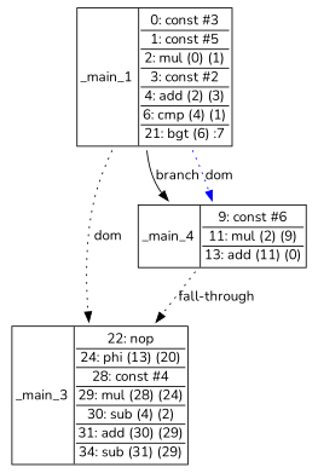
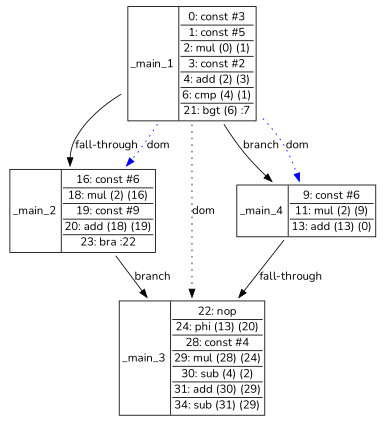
  digraph {
    fontname=Nunito
    node [fontname=Nunito shape=plaintext]
    edge [fontname=Nunito]
    n1 [label=<<table cellspacing="0" cellborder="0"><tr><td>_main_1 </td><vr/><td><table cellspacing="0" cellborder="0" border="0"> 	<tr><td>0: const #3</td></tr><hr/> 	<tr><td>1: const #5</td></tr><hr/> 	<tr><td>2: mul (0) (1)</td></tr><hr/> 	<tr><td>3: const #2</td></tr><hr/> 	<tr><td>4: add (2) (3)</td></tr><hr/> 	<tr><td>6: cmp (4) (1)</td></tr><hr/> 	<tr><td>21: bgt (6) :7</td></tr> </table></td></tr></table>>]
+   n2 [label=<<table cellspacing="0" cellborder="0"><tr><td>_main_2 </td><vr/><td><table cellspacing="0" cellborder="0" border="0"> 	<tr><td>16: const #6</td></tr><hr/> 	<tr><td>18: mul (2) (16)</td></tr><hr/> 	<tr><td>19: const #9</td></tr><hr/> 	<tr><td>20: add (18) (19)</td></tr><hr/> 	<tr><td>23: bra :22</td></tr> </table></td></tr></table>>]
    n3 [label=<<table cellspacing="0" cellborder="0"><tr><td>_main_3 </td><vr/><td><table cellspacing="0" cellborder="0" border="0"> 	<tr><td>22: nop</td></tr><hr/> 	<tr><td>24: phi (13) (20)</td></tr><hr/> 	<tr><td>28: const #4</td></tr><hr/> 	<tr><td>29: mul (28) (24)</td></tr><hr/> 	<tr><td>30: sub (4) (2)</td></tr><hr/> 	<tr><td>31: add (30) (29)</td></tr><hr/> 	<tr><td>34: sub (31) (29)</td></tr> </table></td></tr></table>>]
-   n4 [label=<<table cellspacing="0" cellborder="0"><tr><td>_main_4 </td><vr/><td><table cellspacing="0" cellborder="0" border="0"> 	<tr><td>9: const #6</td></tr><hr/> 	<tr><td>11: mul (2) (9)</td></tr><hr/> 	<tr><td>13: add (11) (0)</td></tr> </table></td></tr></table>>]
+   n4 [label=<<table cellspacing="0" cellborder="0"><tr><td>_main_4 </td><vr/><td><table cellspacing="0" cellborder="0" border="0"> 	<tr><td>9: const #6</td></tr><hr/> 	<tr><td>11: mul (2) (9)</td></tr><hr/> 	<tr><td>13: add (13) (0)</td></tr> </table></td></tr></table>>]
+   n1 -> n2 [label="fall-through"]
+   n1 -> n2 [color=blue label=dom style=dotted]
    n1 -> n3 [color=black label=dom style=dotted]
    n1 -> n4 [label=branch]
    n1 -> n4 [color=blue label=dom style=dotted]
-   n4 -> n3 [label="fall-through" style=dotted]
+   n2 -> n3 [label=branch]
+   n4 -> n3 [label="fall-through"]
  }
